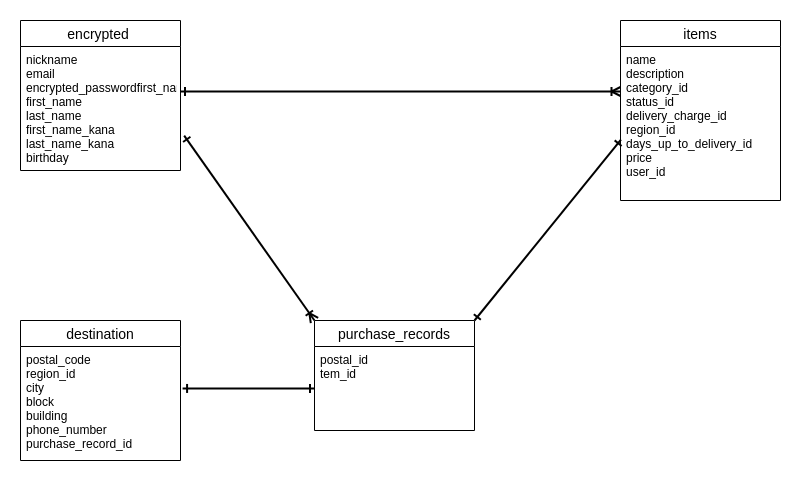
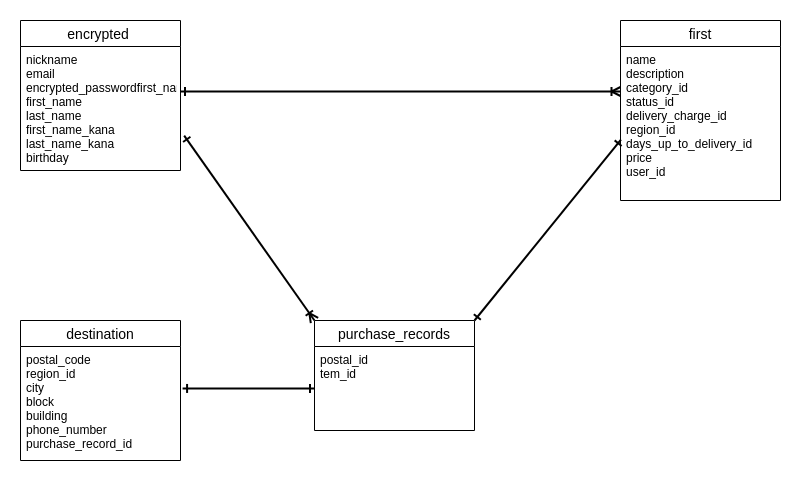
  <mxCell id="0" />
  <mxCell id="1" parent="0" />
  <mxCell id="2" value="encrypted " style="swimlane;fontStyle=0;childLayout=stackLayout;horizontal=1;startSize=26;horizontalStack=0;resizeParent=1;resizeParentMax=0;resizeLast=0;collapsible=1;marginBottom=0;align=center;fontSize=14;" parent="1" vertex="1"><mxGeometry x="20" y="20" width="160" height="150" as="geometry"><mxRectangle x="40" y="40" width="80" height="30" as="alternateBounds" /></mxGeometry></mxCell>
  <mxCell id="3" value="nickname&#10;email&#10;encrypted_passwordfirst_name&#10;first_name&#10;last_name&#10;first_name_kana&#10;last_name_kana&#10;birthday" style="text;strokeColor=none;fillColor=none;spacingLeft=4;spacingRight=4;overflow=hidden;rotatable=0;points=[[0,0.5],[1,0.5]];portConstraint=eastwest;fontSize=12;" parent="2" vertex="1"><mxGeometry y="26" width="160" height="124" as="geometry" /></mxCell>
- <mxCell id="4" value="items" style="swimlane;fontStyle=0;childLayout=stackLayout;horizontal=1;startSize=26;horizontalStack=0;resizeParent=1;resizeParentMax=0;resizeLast=0;collapsible=1;marginBottom=0;align=center;fontSize=14;" parent="1" vertex="1"><mxGeometry x="620" y="20" width="160" height="180" as="geometry" /></mxCell>
+ <mxCell id="4" value="first" style="swimlane;fontStyle=0;childLayout=stackLayout;horizontal=1;startSize=26;horizontalStack=0;resizeParent=1;resizeParentMax=0;resizeLast=0;collapsible=1;marginBottom=0;align=center;fontSize=14;" parent="1" vertex="1"><mxGeometry x="620" y="20" width="160" height="180" as="geometry" /></mxCell>
  <mxCell id="5" value="name&#10;description&#10;category_id&#10;status_id&#10;delivery_charge_id&#10;region_id&#10;days_up_to_delivery_id&#10;price&#10;user_id" style="text;strokeColor=none;fillColor=none;spacingLeft=4;spacingRight=4;overflow=hidden;rotatable=0;points=[[0,0.5],[1,0.5]];portConstraint=eastwest;fontSize=12;" parent="4" vertex="1"><mxGeometry y="26" width="160" height="154" as="geometry" /></mxCell>
  <mxCell id="6" style="edgeStyle=none;jumpSize=6;html=1;exitX=1;exitY=0;exitDx=0;exitDy=0;entryX=0.003;entryY=1.107;entryDx=0;entryDy=0;entryPerimeter=0;strokeWidth=2;endArrow=ERone;endFill=0;endSize=6;startArrow=ERone;startFill=0;" parent="1" source="8" edge="1"><mxGeometry relative="1" as="geometry"><mxPoint x="620.48" y="139.21" as="targetPoint" /></mxGeometry></mxCell>
  <mxCell id="7" style="edgeStyle=none;jumpSize=6;html=1;exitX=0;exitY=0;exitDx=0;exitDy=0;entryX=1.023;entryY=0.973;entryDx=0;entryDy=0;entryPerimeter=0;strokeWidth=2;endArrow=ERone;endFill=0;endSize=6;startArrow=ERoneToMany;startFill=0;" parent="1" source="8" edge="1"><mxGeometry relative="1" as="geometry"><mxPoint x="183.68" y="135.19" as="targetPoint" /></mxGeometry></mxCell>
  <mxCell id="8" value="purchase_records" style="swimlane;fontStyle=0;childLayout=stackLayout;horizontal=1;startSize=26;horizontalStack=0;resizeParent=1;resizeParentMax=0;resizeLast=0;collapsible=1;marginBottom=0;align=center;fontSize=14;" parent="1" vertex="1"><mxGeometry x="314" y="320" width="160" height="110" as="geometry" /></mxCell>
  <mxCell id="9" value="postal_id&#10;tem_id" style="text;strokeColor=none;fillColor=none;spacingLeft=4;spacingRight=4;overflow=hidden;rotatable=0;points=[[0,0.5],[1,0.5]];portConstraint=eastwest;fontSize=12;" parent="8" vertex="1"><mxGeometry y="26" width="160" height="84" as="geometry" /></mxCell>
  <mxCell id="10" style="edgeStyle=none;jumpSize=6;html=1;exitX=1;exitY=0.5;exitDx=0;exitDy=0;entryX=0;entryY=0.5;entryDx=0;entryDy=0;strokeWidth=2;endArrow=ERoneToMany;endFill=0;endSize=6;startArrow=ERone;startFill=0;" parent="1" edge="1"><mxGeometry relative="1" as="geometry"><mxPoint x="180" y="91" as="sourcePoint" /><mxPoint x="620" y="91" as="targetPoint" /></mxGeometry></mxCell>
  <mxCell id="11" value="destination" style="swimlane;fontStyle=0;childLayout=stackLayout;horizontal=1;startSize=26;horizontalStack=0;resizeParent=1;resizeParentMax=0;resizeLast=0;collapsible=1;marginBottom=0;align=center;fontSize=14;" parent="1" vertex="1"><mxGeometry x="20" y="320" width="160" height="140" as="geometry" /></mxCell>
  <mxCell id="12" value="postal_code&#10;region_id&#10;city&#10;block&#10;building&#10;phone_number&#10;purchase_record_id" style="text;strokeColor=none;fillColor=none;spacingLeft=4;spacingRight=4;overflow=hidden;rotatable=0;points=[[0,0.5],[1,0.5]];portConstraint=eastwest;fontSize=12;" parent="11" vertex="1"><mxGeometry y="26" width="160" height="114" as="geometry" /></mxCell>
  <mxCell id="13" style="edgeStyle=none;jumpSize=6;html=1;exitX=0;exitY=0.5;exitDx=0;exitDy=0;entryX=1.013;entryY=0.368;entryDx=0;entryDy=0;entryPerimeter=0;strokeWidth=2;startArrow=ERone;startFill=0;endArrow=ERone;endFill=0;endSize=6;" parent="1" source="9" target="12" edge="1"><mxGeometry relative="1" as="geometry" /></mxCell>
